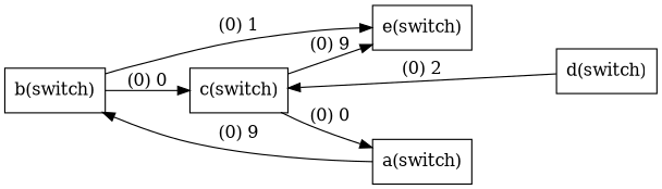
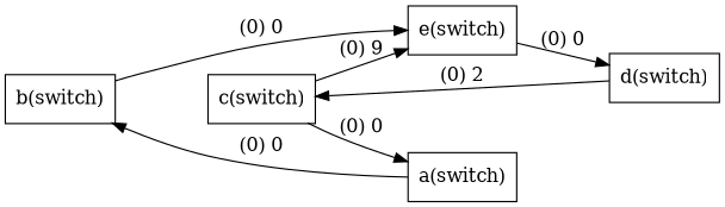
  digraph {
    rankdir=LR
    node [shape=record]
    n1 [label="b(switch)"]
    n2 [label="c(switch)"]
    n3 [label="e(switch)"]
    n4 [label="a(switch)"]
    n5 [label="d(switch)"]
-   n1 -> n2 [label="(0) 0"]
-   n1 -> n3 [label="(0) 1"]
+   n1 -> n3 [label="(0) 0"]
    n2 -> n3 [label="(0) 9"]
    n2 -> n4 [label="(0) 0"]
-   n4 -> n1 [label="(0) 9"]
+   n3 -> n5 [label="(0) 0"]
+   n4 -> n1 [label="(0) 0"]
    n5 -> n2 [label="(0) 2"]
  }
